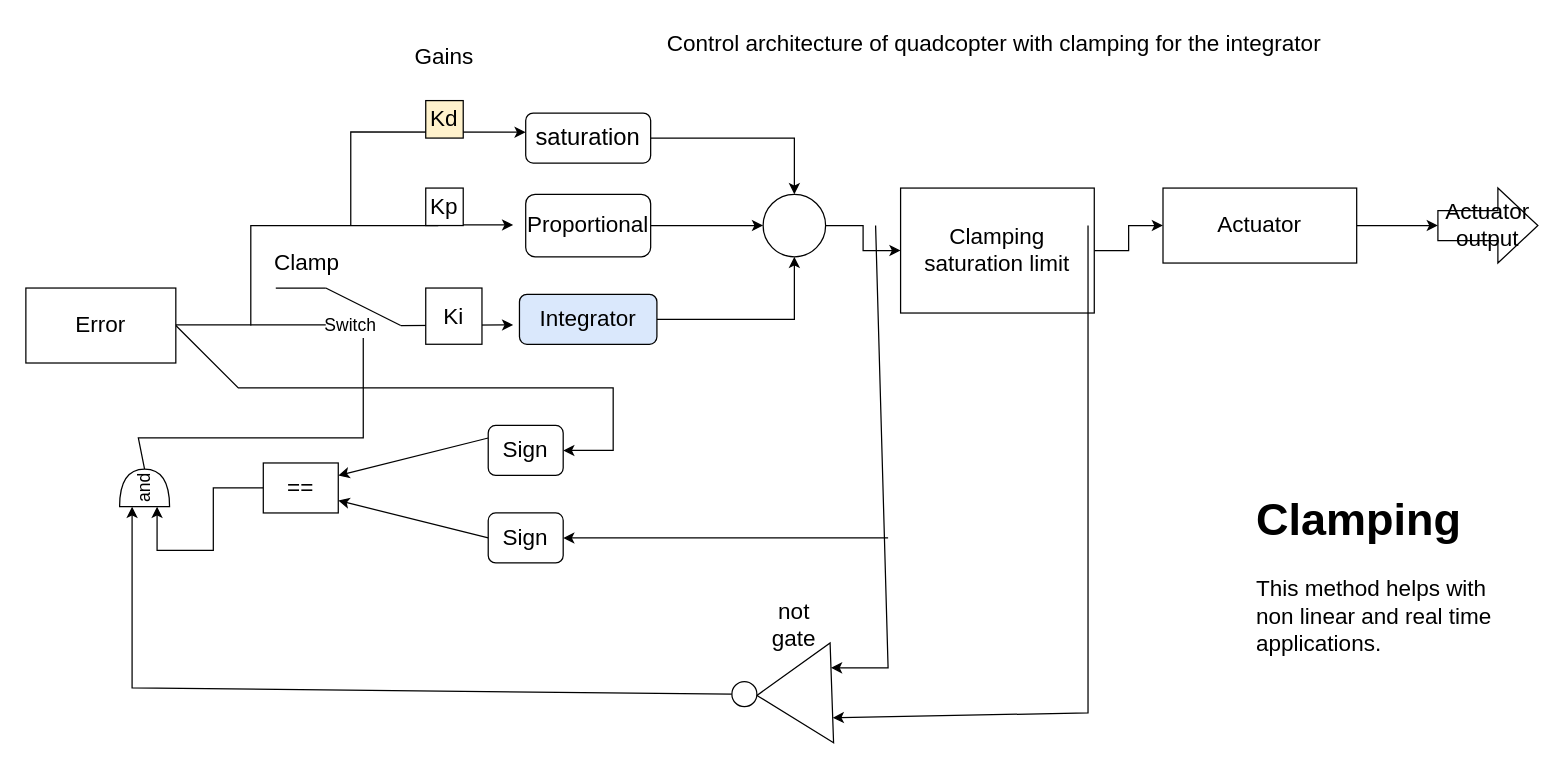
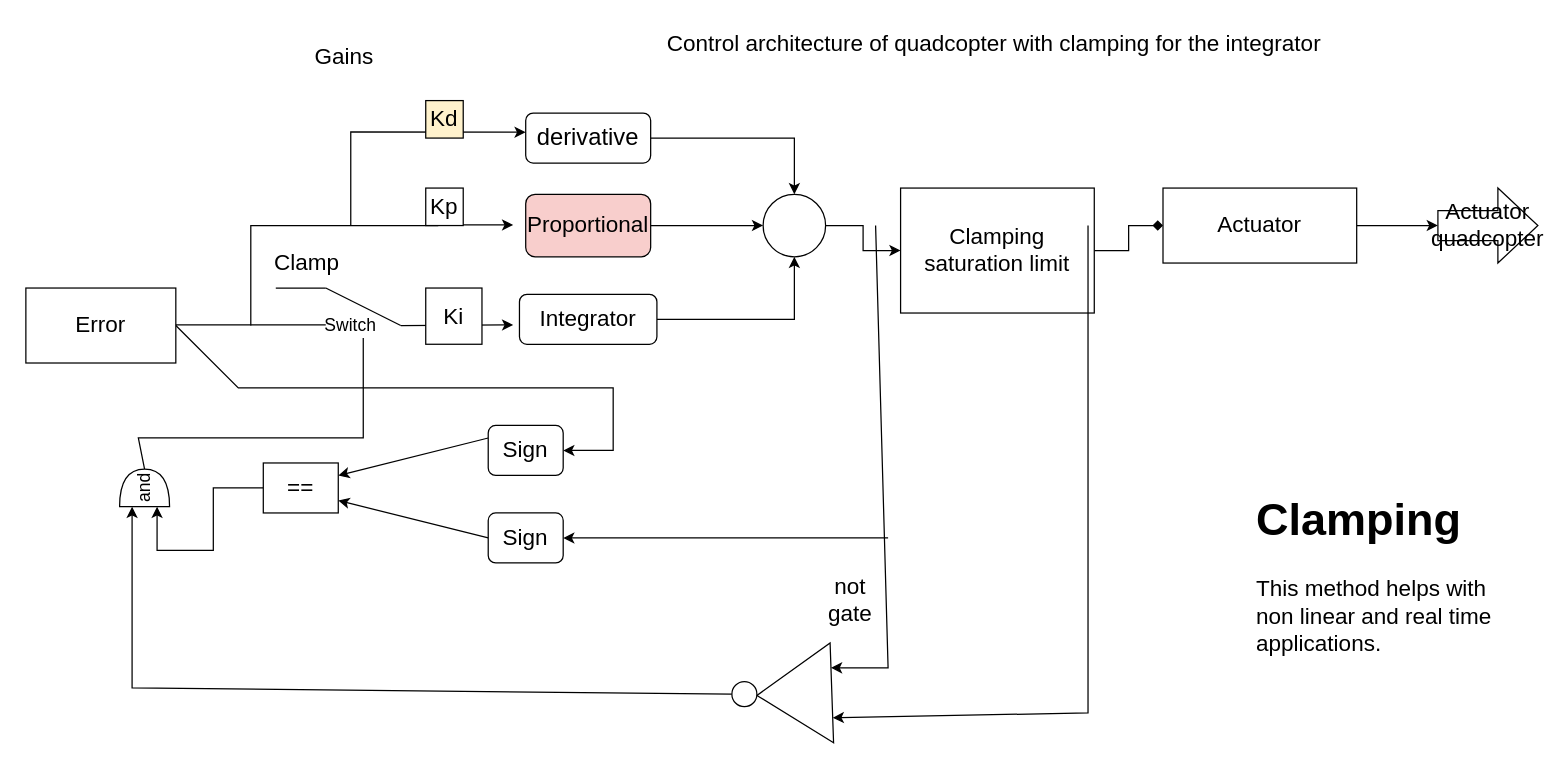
  <mxCell id="0" />
  <mxCell id="1" parent="0" />
  <mxCell id="2" style="edgeStyle=orthogonalEdgeStyle;rounded=0;orthogonalLoop=1;jettySize=auto;html=1;exitX=1;exitY=0.5;exitDx=0;exitDy=0;entryX=0.5;entryY=0;entryDx=0;entryDy=0;fontSize=18;" edge="1" parent="1" source="3" target="9"><mxGeometry relative="1" as="geometry" /></mxCell>
- <mxCell id="3" value="saturation" style="rounded=1;whiteSpace=wrap;html=1;fontSize=19;" vertex="1" parent="1"><mxGeometry x="420" y="90" width="100" height="40" as="geometry" /></mxCell>
+ <mxCell id="3" value="derivative" style="rounded=1;whiteSpace=wrap;html=1;fontSize=19;" vertex="1" parent="1"><mxGeometry x="420" y="90" width="100" height="40" as="geometry" /></mxCell>
  <mxCell id="4" style="edgeStyle=orthogonalEdgeStyle;rounded=0;orthogonalLoop=1;jettySize=auto;html=1;exitX=1;exitY=0.5;exitDx=0;exitDy=0;entryX=0;entryY=0.5;entryDx=0;entryDy=0;fontSize=18;" edge="1" parent="1" source="5" target="9"><mxGeometry relative="1" as="geometry" /></mxCell>
- <mxCell id="5" value="Proportional" style="rounded=1;whiteSpace=wrap;html=1;fontSize=18;" vertex="1" parent="1"><mxGeometry x="420" y="155" width="100" height="50" as="geometry" /></mxCell>
+ <mxCell id="5" value="Proportional" style="rounded=1;whiteSpace=wrap;html=1;fontSize=18;fillColor=#f8cecc;" vertex="1" parent="1"><mxGeometry x="420" y="155" width="100" height="50" as="geometry" /></mxCell>
  <mxCell id="6" style="edgeStyle=orthogonalEdgeStyle;rounded=0;orthogonalLoop=1;jettySize=auto;html=1;exitX=1;exitY=0.5;exitDx=0;exitDy=0;entryX=0.5;entryY=1;entryDx=0;entryDy=0;fontSize=18;" edge="1" parent="1" source="7" target="9"><mxGeometry relative="1" as="geometry" /></mxCell>
- <mxCell id="7" value="Integrator" style="rounded=1;whiteSpace=wrap;html=1;fontSize=18;fillColor=#dae8fc;" vertex="1" parent="1"><mxGeometry x="415" y="235" width="110" height="40" as="geometry" /></mxCell>
+ <mxCell id="7" value="Integrator" style="rounded=1;whiteSpace=wrap;html=1;fontSize=18;" vertex="1" parent="1"><mxGeometry x="415" y="235" width="110" height="40" as="geometry" /></mxCell>
  <mxCell id="8" style="edgeStyle=orthogonalEdgeStyle;rounded=0;orthogonalLoop=1;jettySize=auto;html=1;exitX=1;exitY=0.5;exitDx=0;exitDy=0;entryX=0;entryY=0.5;entryDx=0;entryDy=0;fontSize=18;" edge="1" parent="1" source="9" target="13"><mxGeometry relative="1" as="geometry" /></mxCell>
  <mxCell id="9" value="" style="ellipse;whiteSpace=wrap;html=1;aspect=fixed;fontSize=18;" vertex="1" parent="1"><mxGeometry x="610" y="155" width="50" height="50" as="geometry" /></mxCell>
  <mxCell id="10" value="" style="endArrow=classic;html=1;rounded=0;fontSize=18;" edge="1" parent="1"><mxGeometry width="50" height="50" relative="1" as="geometry"><mxPoint x="350" y="179.5" as="sourcePoint" /><mxPoint x="410" y="179.5" as="targetPoint" /></mxGeometry></mxCell>
  <mxCell id="11" value="" style="endArrow=classic;html=1;rounded=0;fontSize=18;entryX=0;entryY=0.383;entryDx=0;entryDy=0;entryPerimeter=0;" edge="1" parent="1" target="3"><mxGeometry width="50" height="50" relative="1" as="geometry"><mxPoint x="280" y="180" as="sourcePoint" /><mxPoint x="340" y="110" as="targetPoint" /><Array as="points"><mxPoint x="280" y="105" /></Array></mxGeometry></mxCell>
- <mxCell id="12" style="edgeStyle=orthogonalEdgeStyle;rounded=0;orthogonalLoop=1;jettySize=auto;html=1;exitX=1;exitY=0.5;exitDx=0;exitDy=0;entryX=0;entryY=0.5;entryDx=0;entryDy=0;fontSize=18;" edge="1" parent="1" source="13" target="15"><mxGeometry relative="1" as="geometry" /></mxCell>
+ <mxCell id="12" style="edgeStyle=orthogonalEdgeStyle;rounded=0;orthogonalLoop=1;jettySize=auto;html=1;exitX=1;exitY=0.5;exitDx=0;exitDy=0;entryX=0;entryY=0.5;entryDx=0;entryDy=0;fontSize=18;endArrow=diamond;" edge="1" parent="1" source="13" target="15"><mxGeometry relative="1" as="geometry" /></mxCell>
  <mxCell id="13" value="Clamping saturation limit" style="rounded=0;whiteSpace=wrap;html=1;fontSize=18;" vertex="1" parent="1"><mxGeometry x="720" y="150" width="155" height="100" as="geometry" /></mxCell>
  <mxCell id="14" value="" style="edgeStyle=orthogonalEdgeStyle;rounded=0;orthogonalLoop=1;jettySize=auto;html=1;fontSize=18;" edge="1" parent="1" source="15" target="16"><mxGeometry relative="1" as="geometry" /></mxCell>
  <mxCell id="15" value="Actuator" style="rounded=0;whiteSpace=wrap;html=1;fontSize=18;" vertex="1" parent="1"><mxGeometry x="930" y="150" width="155" height="60" as="geometry" /></mxCell>
- <mxCell id="16" value="Actuator output" style="shape=singleArrow;whiteSpace=wrap;html=1;arrowWidth=0.4;arrowSize=0.4;fontSize=18;rounded=0;" vertex="1" parent="1"><mxGeometry x="1150" y="150" width="80" height="60" as="geometry" /></mxCell>
+ <mxCell id="16" value="Actuator quadcopter" style="shape=singleArrow;whiteSpace=wrap;html=1;arrowWidth=0.4;arrowSize=0.4;fontSize=18;rounded=0;" vertex="1" parent="1"><mxGeometry x="1150" y="150" width="80" height="60" as="geometry" /></mxCell>
  <mxCell id="17" style="edgeStyle=none;rounded=0;orthogonalLoop=1;jettySize=auto;html=1;exitX=1;exitY=0.5;exitDx=0;exitDy=0;entryX=1;entryY=0.5;entryDx=0;entryDy=0;fontSize=18;" edge="1" parent="1" source="18" target="31"><mxGeometry relative="1" as="geometry"><Array as="points"><mxPoint x="190" y="310" /><mxPoint x="490" y="310" /><mxPoint x="490" y="360" /></Array></mxGeometry></mxCell>
  <mxCell id="18" value="Error" style="rounded=0;whiteSpace=wrap;html=1;fontSize=18;" vertex="1" parent="1"><mxGeometry y="230" width="120" height="60" as="geometry" x="20" /></mxCell>
  <mxCell id="19" value="" style="endArrow=none;html=1;rounded=0;fontSize=18;" edge="1" parent="1"><mxGeometry width="50" height="50" relative="1" as="geometry"><mxPoint x="140" y="259.5" as="sourcePoint" /><mxPoint x="260" y="259.5" as="targetPoint" /></mxGeometry></mxCell>
  <mxCell id="20" value="" style="endArrow=none;html=1;rounded=0;fontSize=18;endFill=0;" edge="1" parent="1"><mxGeometry width="50" height="50" relative="1" as="geometry"><mxPoint x="200" y="260" as="sourcePoint" /><mxPoint x="350" y="180" as="targetPoint" /><Array as="points"><mxPoint x="200" y="180" /></Array></mxGeometry></mxCell>
  <mxCell id="21" value="" style="endArrow=classic;html=1;rounded=0;fontSize=18;" edge="1" parent="1"><mxGeometry width="50" height="50" relative="1" as="geometry"><mxPoint x="320" y="260" as="sourcePoint" /><mxPoint x="410" y="259.5" as="targetPoint" /></mxGeometry></mxCell>
  <mxCell id="22" value="" style="endArrow=none;html=1;rounded=0;fontSize=18;startArrow=none;" edge="1" parent="1" source="39"><mxGeometry width="50" height="50" relative="1" as="geometry"><mxPoint x="260" y="230" as="sourcePoint" /><mxPoint x="310" y="260" as="targetPoint" /></mxGeometry></mxCell>
  <mxCell id="23" value="" style="endArrow=none;html=1;rounded=0;fontSize=18;" edge="1" parent="1"><mxGeometry width="50" height="50" relative="1" as="geometry"><mxPoint x="220" y="230" as="sourcePoint" /><mxPoint x="260" y="230" as="targetPoint" /></mxGeometry></mxCell>
  <mxCell id="24" value="Clamp" style="text;html=1;strokeColor=none;fillColor=none;align=center;verticalAlign=middle;whiteSpace=wrap;rounded=0;fontSize=18;" vertex="1" parent="1"><mxGeometry x="220" y="200" width="50" height="20" as="geometry" /></mxCell>
  <mxCell id="25" value="" style="triangle;fontSize=18;rotation=-182;html=1;labelPosition=center;verticalLabelPosition=middle;align=center;verticalAlign=middle;" vertex="1" parent="1"><mxGeometry x="605" y="515" width="60" height="80" as="geometry" /></mxCell>
  <mxCell id="26" style="edgeStyle=none;rounded=0;orthogonalLoop=1;jettySize=auto;html=1;exitX=0;exitY=0.5;exitDx=0;exitDy=0;entryX=0;entryY=0.25;entryDx=0;entryDy=0;entryPerimeter=0;fontSize=14;" edge="1" parent="1" source="27" target="38"><mxGeometry relative="1" as="geometry"><Array as="points"><mxPoint x="105" y="550" /></Array></mxGeometry></mxCell>
  <mxCell id="27" value="" style="ellipse;whiteSpace=wrap;html=1;aspect=fixed;fontSize=18;" vertex="1" parent="1"><mxGeometry x="585" y="545" width="20" height="20" as="geometry" /></mxCell>
  <mxCell id="28" value="" style="endArrow=classic;html=1;rounded=0;fontSize=18;entryX=0;entryY=0.75;entryDx=0;entryDy=0;" edge="1" parent="1" target="25"><mxGeometry width="50" height="50" relative="1" as="geometry"><mxPoint x="700" y="180" as="sourcePoint" /><mxPoint x="700" y="310" as="targetPoint" /><Array as="points"><mxPoint x="710" y="534" /></Array></mxGeometry></mxCell>
  <mxCell id="29" value="" style="endArrow=classic;html=1;rounded=0;fontSize=18;entryX=0;entryY=0.25;entryDx=0;entryDy=0;" edge="1" parent="1" target="25"><mxGeometry width="50" height="50" relative="1" as="geometry"><mxPoint x="870" y="180" as="sourcePoint" /><mxPoint x="700" y="310" as="targetPoint" /><Array as="points"><mxPoint x="870" y="570" /></Array></mxGeometry></mxCell>
  <mxCell id="30" style="edgeStyle=none;rounded=0;orthogonalLoop=1;jettySize=auto;html=1;exitX=0;exitY=0.25;exitDx=0;exitDy=0;entryX=1;entryY=0.25;entryDx=0;entryDy=0;fontSize=18;" edge="1" parent="1" source="31" target="35"><mxGeometry relative="1" as="geometry" /></mxCell>
  <mxCell id="31" value="Sign" style="rounded=1;whiteSpace=wrap;html=1;fontSize=18;" vertex="1" parent="1"><mxGeometry x="390" y="340" width="60" height="40" as="geometry" /></mxCell>
  <mxCell id="32" style="edgeStyle=none;rounded=0;orthogonalLoop=1;jettySize=auto;html=1;exitX=0;exitY=0.5;exitDx=0;exitDy=0;entryX=1;entryY=0.75;entryDx=0;entryDy=0;fontSize=18;" edge="1" parent="1" source="33" target="35"><mxGeometry relative="1" as="geometry" /></mxCell>
  <mxCell id="33" value="Sign" style="rounded=1;whiteSpace=wrap;html=1;fontSize=18;" vertex="1" parent="1"><mxGeometry x="390" y="410" width="60" height="40" as="geometry" /></mxCell>
  <mxCell id="34" style="edgeStyle=none;rounded=0;orthogonalLoop=1;jettySize=auto;html=1;exitX=0;exitY=0.5;exitDx=0;exitDy=0;entryX=0;entryY=0.75;entryDx=0;entryDy=0;entryPerimeter=0;fontSize=14;" edge="1" parent="1" source="35" target="38"><mxGeometry relative="1" as="geometry"><Array as="points"><mxPoint x="170" y="390" /><mxPoint x="170" y="440" /><mxPoint x="125" y="440" /></Array></mxGeometry></mxCell>
  <mxCell id="35" value="==" style="rounded=0;whiteSpace=wrap;html=1;fontSize=18;" vertex="1" parent="1"><mxGeometry x="210" y="370" width="60" height="40" as="geometry" /></mxCell>
  <mxCell id="36" value="" style="endArrow=classic;html=1;rounded=0;fontSize=18;entryX=1;entryY=0.5;entryDx=0;entryDy=0;" edge="1" parent="1" target="33"><mxGeometry width="50" height="50" relative="1" as="geometry"><mxPoint x="710" y="430" as="sourcePoint" /><mxPoint x="450" y="360" as="targetPoint" /></mxGeometry></mxCell>
  <mxCell id="37" style="edgeStyle=none;rounded=0;orthogonalLoop=1;jettySize=auto;html=1;exitX=1;exitY=0.5;exitDx=0;exitDy=0;exitPerimeter=0;fontSize=14;jumpStyle=none;endArrow=none;endFill=0;" edge="1" parent="1" source="38"><mxGeometry relative="1" as="geometry"><mxPoint x="290" y="270" as="targetPoint" /><Array as="points"><mxPoint x="110" y="350" /><mxPoint x="290" y="350" /></Array></mxGeometry></mxCell>
  <mxCell id="38" value="and" style="shape=or;whiteSpace=wrap;html=1;fontSize=14;rotation=-90;" vertex="1" parent="1"><mxGeometry x="100" y="370" width="30" height="40" as="geometry" /></mxCell>
  <mxCell id="39" value="Switch" style="text;html=1;strokeColor=none;fillColor=none;align=center;verticalAlign=middle;whiteSpace=wrap;rounded=0;fontSize=14;" vertex="1" parent="1"><mxGeometry x="250" y="245" width="60" height="30" as="geometry" /></mxCell>
  <mxCell id="40" value="" style="endArrow=none;html=1;rounded=0;fontSize=18;" edge="1" parent="1"><mxGeometry width="50" height="50" relative="1" as="geometry"><mxPoint x="260" y="230" as="sourcePoint" /><mxPoint x="320" y="260" as="targetPoint" /></mxGeometry></mxCell>
  <mxCell id="41" value="Control architecture of quadcopter with clamping for the integrator" style="text;html=1;strokeColor=none;fillColor=none;align=center;verticalAlign=middle;whiteSpace=wrap;rounded=0;fontSize=18;" vertex="1" parent="1"><mxGeometry x="450" y="20" width="690" height="30" as="geometry" /></mxCell>
- <mxCell id="42" value="not gate&lt;br&gt;" style="text;html=1;strokeColor=none;fillColor=none;align=center;verticalAlign=middle;whiteSpace=wrap;rounded=0;fontSize=18;" vertex="1" parent="1"><mxGeometry x="605" y="485" width="60" height="30" as="geometry" /></mxCell>
+ <mxCell id="42" value="not gate&lt;br&gt;" style="text;html=1;strokeColor=none;fillColor=none;align=center;verticalAlign=middle;whiteSpace=wrap;rounded=0;fontSize=18;" vertex="1" parent="1"><mxGeometry x="650" y="465" width="60" height="30" as="geometry" /></mxCell>
  <mxCell id="43" value="Kd" style="whiteSpace=wrap;html=1;aspect=fixed;fontSize=18;fillColor=#fff2cc;" vertex="1" parent="1"><mxGeometry x="340" y="80" width="30" height="30" as="geometry" /></mxCell>
  <mxCell id="44" value="Kp" style="whiteSpace=wrap;html=1;aspect=fixed;fontSize=18;" vertex="1" parent="1"><mxGeometry x="340" y="150" width="30" height="30" as="geometry" /></mxCell>
  <mxCell id="45" value="Ki" style="whiteSpace=wrap;html=1;aspect=fixed;fontSize=18;" vertex="1" parent="1"><mxGeometry x="340" y="230" width="45" height="45" as="geometry" /></mxCell>
- <mxCell id="46" value="Gains&lt;br&gt;" style="text;html=1;strokeColor=none;fillColor=none;align=center;verticalAlign=middle;whiteSpace=wrap;rounded=0;fontSize=18;" vertex="1" parent="1"><mxGeometry x="325" y="30" width="60" height="30" as="geometry" /></mxCell>
+ <mxCell id="46" value="Gains&lt;br&gt;" style="text;html=1;strokeColor=none;fillColor=none;align=center;verticalAlign=middle;whiteSpace=wrap;rounded=0;fontSize=18;" vertex="1" parent="1"><mxGeometry x="245" y="30" width="60" height="30" as="geometry" /></mxCell>
  <mxCell id="47" value="&lt;h1&gt;Clamping&lt;/h1&gt;&lt;p&gt;This method helps with non linear and real time applications.&lt;/p&gt;" style="text;html=1;strokeColor=none;fillColor=none;spacing=5;spacingTop=-20;whiteSpace=wrap;overflow=hidden;rounded=0;fontSize=18;" vertex="1" parent="1"><mxGeometry x="1000" y="380" width="200" height="170" as="geometry" /></mxCell>
